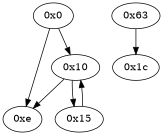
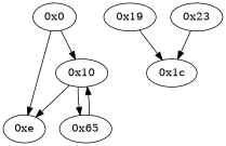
  digraph {
    "0x0"
    "0x10"
    "0xe"
-   "0x15"
+   "0x15" [label="0x65"]
+   "0x19"
    "0x1c"
-   "0x23" [label="0x63"]
+   "0x23"
    "0x0" -> "0x10"
    "0x0" -> "0xe"
    "0x10" -> "0xe"
    "0x10" -> "0x15"
    "0x15" -> "0x10"
+   "0x19" -> "0x1c"
    "0x23" -> "0x1c"
  }
